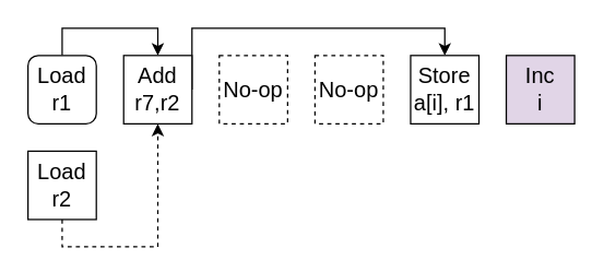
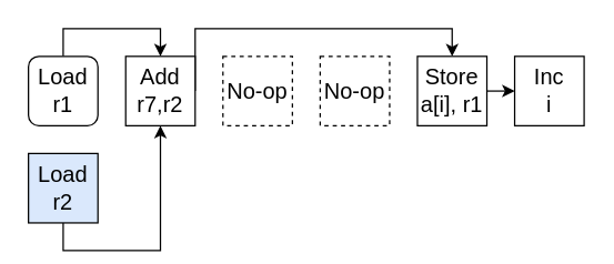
  <mxCell id="0" />
  <mxCell id="1" parent="0" />
  <mxCell id="2" value="&lt;font style=&quot;font-size: 16px&quot;&gt;No-op&lt;/font&gt;" style="rounded=0;whiteSpace=wrap;html=1;dashed=1;" parent="1" vertex="1"><mxGeometry x="160" y="40" width="50" height="50" as="geometry" /></mxCell>
  <mxCell id="3" style="edgeStyle=orthogonalEdgeStyle;rounded=0;orthogonalLoop=1;jettySize=auto;html=1;exitX=0.5;exitY=0;exitDx=0;exitDy=0;entryX=0.5;entryY=0;entryDx=0;entryDy=0;" parent="1" source="4" target="8" edge="1"><mxGeometry relative="1" as="geometry"><mxPoint x="180" y="10" as="targetPoint" /></mxGeometry></mxCell>
  <mxCell id="4" value="&lt;font style=&quot;font-size: 16px&quot;&gt;Load&lt;br&gt;r1&lt;br&gt;&lt;/font&gt;" style="whiteSpace=wrap;html=1;rounded=1;" parent="1" vertex="1"><mxGeometry x="20" y="40" width="50" height="50" as="geometry" /></mxCell>
- <mxCell id="5" style="edgeStyle=orthogonalEdgeStyle;rounded=0;orthogonalLoop=1;jettySize=auto;html=1;exitX=0.5;exitY=1;exitDx=0;exitDy=0;entryX=0.5;entryY=1;entryDx=0;entryDy=0;dashed=1;" parent="1" source="6" target="8" edge="1"><mxGeometry relative="1" as="geometry" /></mxCell>
- <mxCell id="6" value="&lt;font style=&quot;font-size: 16px&quot;&gt;Load&lt;br&gt;r2&lt;br&gt;&lt;/font&gt;" style="rounded=0;whiteSpace=wrap;html=1;" parent="1" vertex="1"><mxGeometry x="20" y="110" width="50" height="50" as="geometry" /></mxCell>
+ <mxCell id="5" style="edgeStyle=orthogonalEdgeStyle;rounded=0;orthogonalLoop=1;jettySize=auto;html=1;exitX=0.5;exitY=1;exitDx=0;exitDy=0;entryX=0.5;entryY=1;entryDx=0;entryDy=0;" parent="1" source="6" target="8" edge="1"><mxGeometry relative="1" as="geometry" /></mxCell>
+ <mxCell id="6" value="&lt;font style=&quot;font-size: 16px&quot;&gt;Load&lt;br&gt;r2&lt;br&gt;&lt;/font&gt;" style="rounded=0;whiteSpace=wrap;html=1;fillColor=#dae8fc;" parent="1" vertex="1"><mxGeometry x="20" y="110" width="50" height="50" as="geometry" /></mxCell>
  <mxCell id="7" style="edgeStyle=orthogonalEdgeStyle;rounded=0;orthogonalLoop=1;jettySize=auto;html=1;exitX=1;exitY=0.5;exitDx=0;exitDy=0;entryX=0.5;entryY=0;entryDx=0;entryDy=0;" parent="1" source="8" target="10" edge="1"><mxGeometry relative="1" as="geometry"><Array as="points"><mxPoint x="140" y="20" /><mxPoint x="325" y="20" /></Array></mxGeometry></mxCell>
  <mxCell id="8" value="&lt;font style=&quot;font-size: 16px&quot;&gt;Add&lt;br&gt;r7,r2&lt;br&gt;&lt;/font&gt;" style="rounded=0;whiteSpace=wrap;html=1;" parent="1" vertex="1"><mxGeometry x="90" y="40" width="50" height="50" as="geometry" /></mxCell>
+ <mxCell id="9" style="edgeStyle=orthogonalEdgeStyle;rounded=0;orthogonalLoop=1;jettySize=auto;html=1;exitX=1;exitY=0.5;exitDx=0;exitDy=0;entryX=0;entryY=0.5;entryDx=0;entryDy=0;" parent="1" source="10" target="11" edge="1"><mxGeometry relative="1" as="geometry" /></mxCell>
  <mxCell id="10" value="&lt;font style=&quot;font-size: 16px&quot;&gt;Store&lt;br&gt;a[i], r1&lt;br&gt;&lt;/font&gt;" style="rounded=0;whiteSpace=wrap;html=1;" parent="1" vertex="1"><mxGeometry x="300" y="40" width="50" height="50" as="geometry" /></mxCell>
- <mxCell id="11" value="&lt;font style=&quot;font-size: 16px&quot;&gt;Inc&lt;br&gt;i&lt;br&gt;&lt;/font&gt;" style="rounded=0;whiteSpace=wrap;html=1;fillColor=#e1d5e7;" parent="1" vertex="1"><mxGeometry x="370" y="40" width="50" height="50" as="geometry" /></mxCell>
+ <mxCell id="11" value="&lt;font style=&quot;font-size: 16px&quot;&gt;Inc&lt;br&gt;i&lt;br&gt;&lt;/font&gt;" style="rounded=0;whiteSpace=wrap;html=1;" parent="1" vertex="1"><mxGeometry x="370" y="40" width="50" height="50" as="geometry" /></mxCell>
  <mxCell id="12" value="&lt;font style=&quot;font-size: 16px&quot;&gt;No-op&lt;/font&gt;" style="rounded=0;whiteSpace=wrap;html=1;dashed=1;" parent="1" vertex="1"><mxGeometry x="230" y="40" width="50" height="50" as="geometry" /></mxCell>
